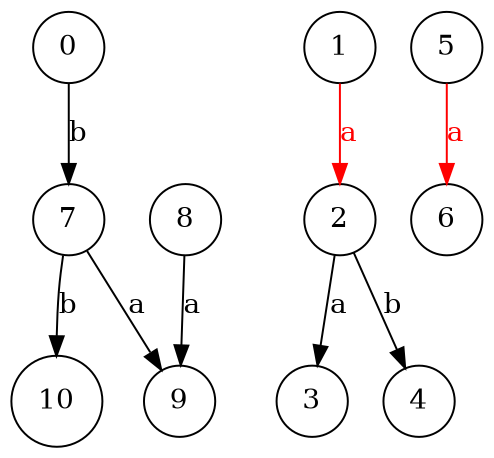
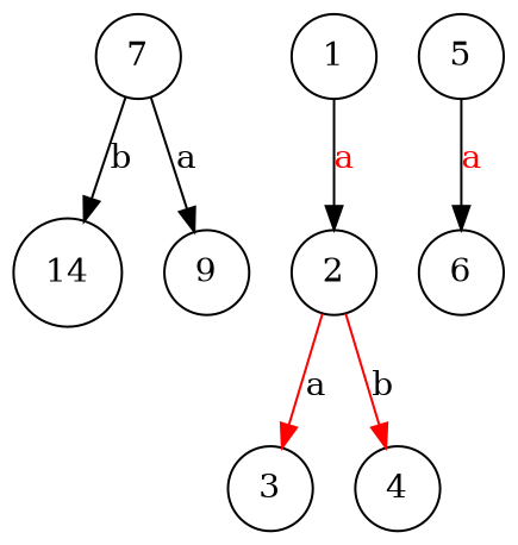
  digraph {
    rankdir=TB
    node [shape=circle]
-   0
    7
    1
    2
-   10
+   10 [label=14]
    9
    3
    4
    5
    6
-   8
-   0 -> 7 [label=b]
    7 -> 10 [label=b]
    7 -> 9 [label=a]
-   1 -> 2 [color=red fontcolor=red label=a]
-   2 -> 3 [label=a]
-   2 -> 4 [label=b]
-   5 -> 6 [color=red fontcolor=red label=a]
-   8 -> 9 [label=a]
+   1 -> 2 [color=black fontcolor=red label=a]
+   2 -> 3 [label=a color=red]
+   2 -> 4 [label=b color=red]
+   5 -> 6 [color=black fontcolor=red label=a]
  }
